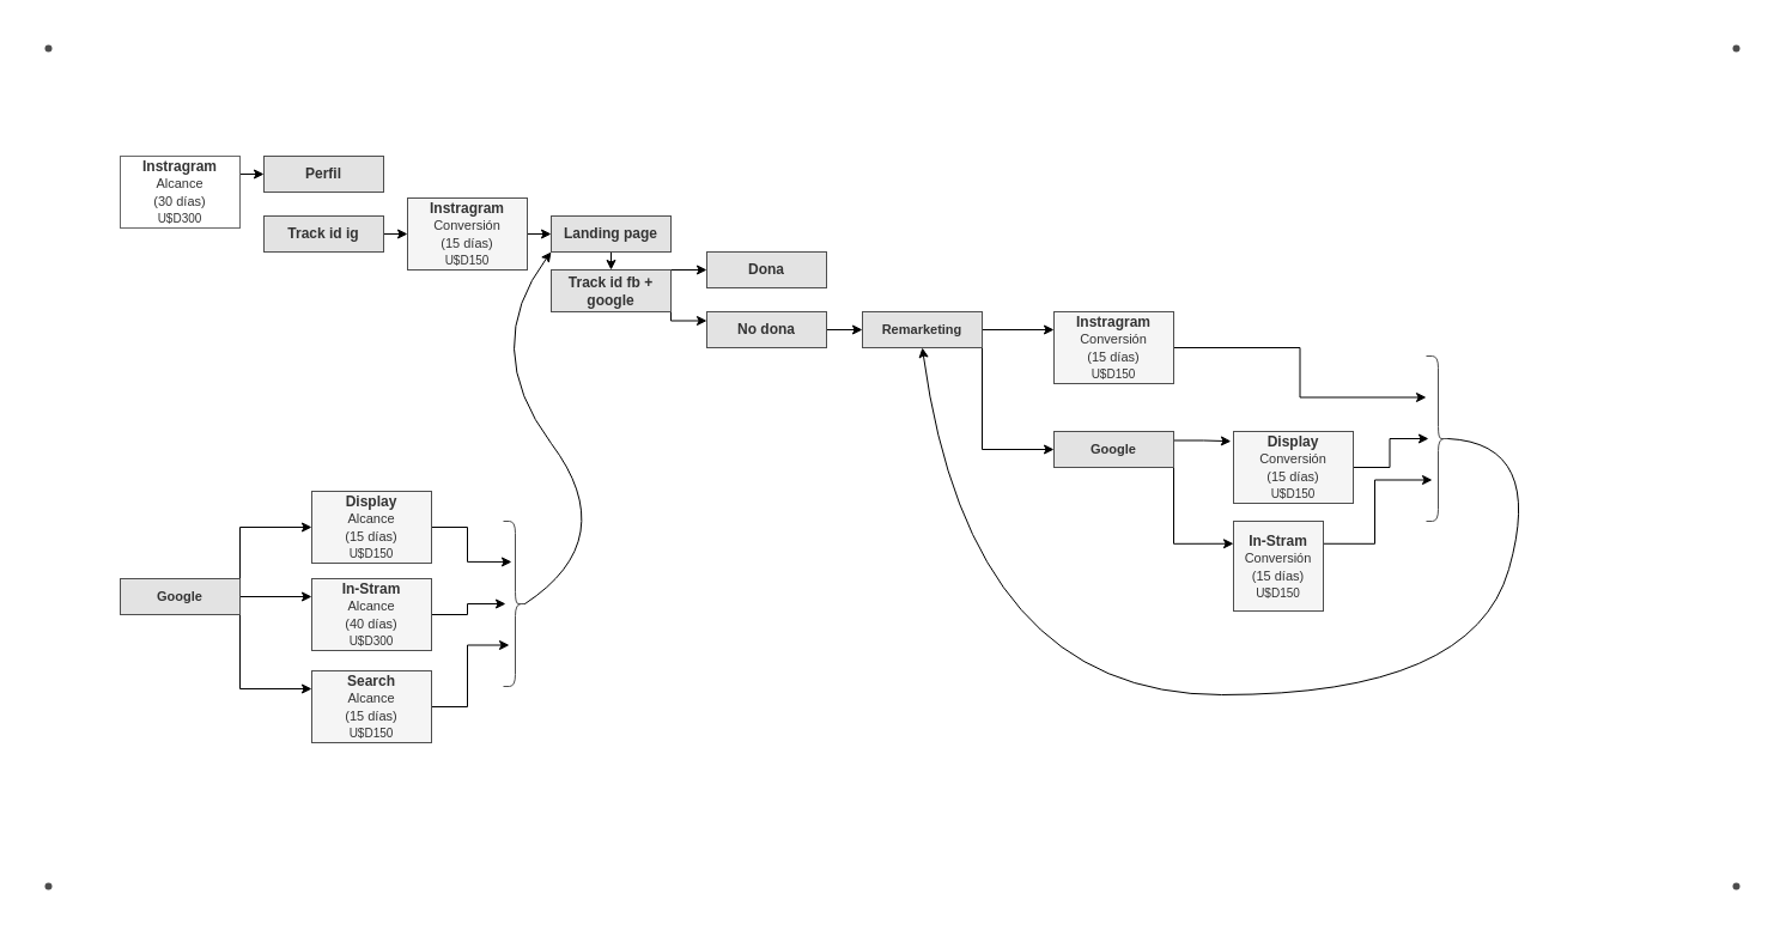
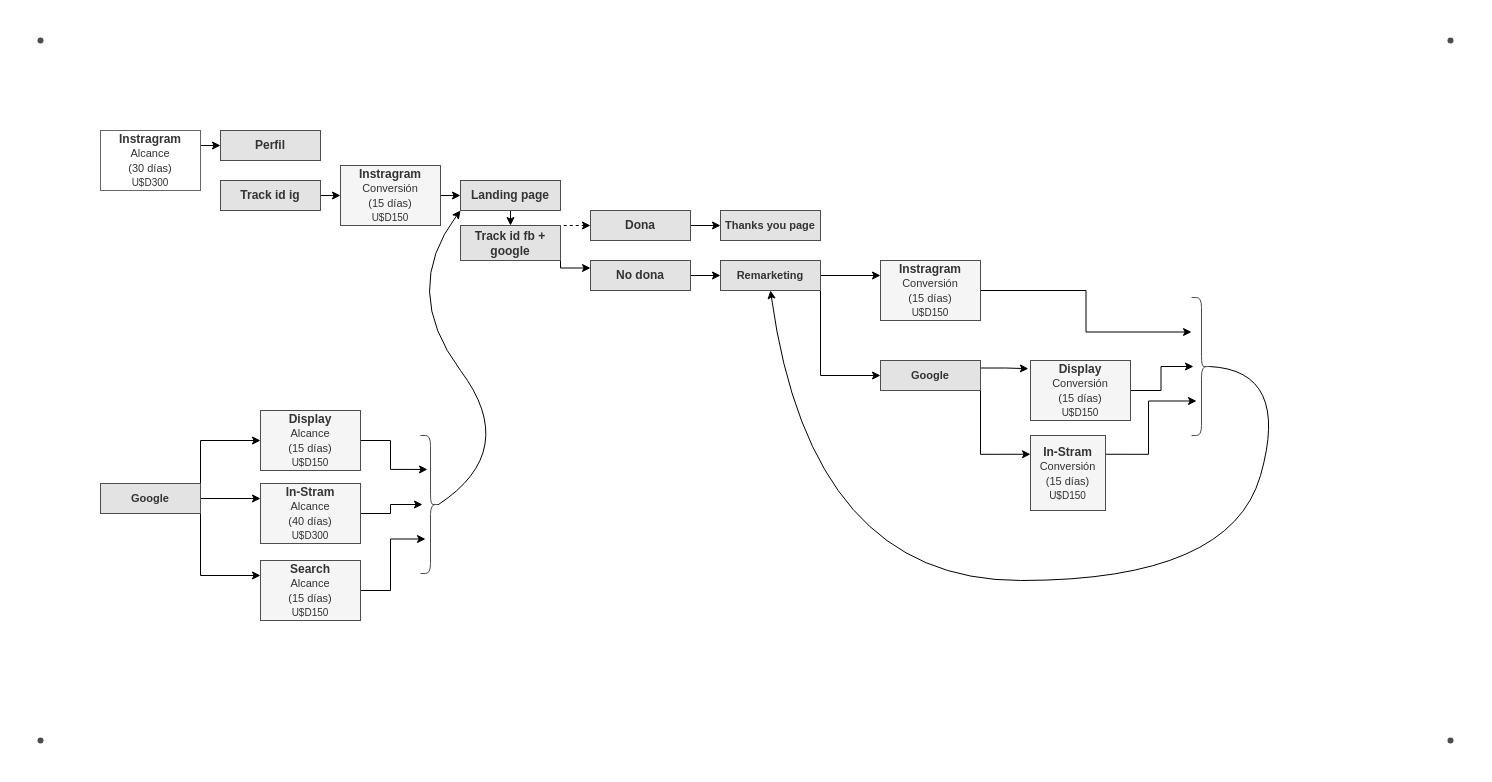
  <mxCell id="0" />
  <mxCell id="1" parent="0" />
  <mxCell id="2" style="edgeStyle=orthogonalEdgeStyle;rounded=0;orthogonalLoop=1;jettySize=auto;html=1;exitX=1;exitY=0.25;exitDx=0;exitDy=0;entryX=0;entryY=0.5;entryDx=0;entryDy=0;strokeColor=#000000;" parent="1" source="3" target="4" edge="1"><mxGeometry relative="1" as="geometry" /></mxCell>
  <mxCell id="3" value="&lt;b&gt;Instragram&lt;/b&gt;&lt;br&gt;&lt;font&gt;&lt;span style=&quot;font-size: 11px&quot;&gt;Alcance&lt;/span&gt;&lt;br&gt;&lt;span style=&quot;font-size: 11px&quot;&gt;(30 días)&lt;/span&gt;&lt;br&gt;&lt;font style=&quot;font-size: 10px&quot;&gt;U$D300&lt;/font&gt;&lt;br&gt;&lt;/font&gt;" style="rounded=0;whiteSpace=wrap;html=1;strokeColor=#666666;fontColor=#333333;fillColor=#FFFFFF;" parent="1" vertex="1"><mxGeometry x="100" y="130" width="100" height="60" as="geometry" /></mxCell>
  <mxCell id="4" value="&lt;font&gt;&lt;b&gt;Perfil&lt;/b&gt;&lt;br&gt;&lt;/font&gt;" style="rounded=0;whiteSpace=wrap;html=1;fontColor=#333333;strokeColor=#4D4D4D;fillColor=#E3E3E3;" parent="1" vertex="1"><mxGeometry x="220" y="130" width="100" height="30" as="geometry" /></mxCell>
  <mxCell id="5" style="edgeStyle=orthogonalEdgeStyle;rounded=0;orthogonalLoop=1;jettySize=auto;html=1;exitX=1;exitY=0.5;exitDx=0;exitDy=0;entryX=0;entryY=0.5;entryDx=0;entryDy=0;strokeColor=#000000;" parent="1" source="6" target="8" edge="1"><mxGeometry relative="1" as="geometry" /></mxCell>
  <mxCell id="6" value="&lt;font&gt;&lt;b&gt;Track id ig&lt;/b&gt;&lt;br&gt;&lt;/font&gt;" style="rounded=0;whiteSpace=wrap;html=1;fontColor=#333333;strokeColor=#4D4D4D;fillColor=#E3E3E3;" parent="1" vertex="1"><mxGeometry x="220" y="180" width="100" height="30" as="geometry" /></mxCell>
  <mxCell id="7" style="edgeStyle=orthogonalEdgeStyle;rounded=0;orthogonalLoop=1;jettySize=auto;html=1;exitX=1;exitY=0.5;exitDx=0;exitDy=0;entryX=0;entryY=0.5;entryDx=0;entryDy=0;strokeColor=#000000;" parent="1" source="8" target="10" edge="1"><mxGeometry relative="1" as="geometry" /></mxCell>
  <mxCell id="8" value="&lt;b&gt;Instragram&lt;/b&gt;&lt;br&gt;&lt;font&gt;&lt;span style=&quot;font-size: 11px&quot;&gt;Conversión&lt;/span&gt;&lt;br&gt;&lt;span style=&quot;font-size: 11px&quot;&gt;(15 días)&lt;/span&gt;&lt;br&gt;&lt;font style=&quot;font-size: 10px&quot;&gt;U$D150&lt;/font&gt;&lt;br&gt;&lt;/font&gt;" style="rounded=0;whiteSpace=wrap;html=1;fillColor=#f5f5f5;fontColor=#333333;strokeColor=#4D4D4D;" parent="1" vertex="1"><mxGeometry x="340" y="165" width="100" height="60" as="geometry" /></mxCell>
  <mxCell id="9" style="edgeStyle=orthogonalEdgeStyle;rounded=0;orthogonalLoop=1;jettySize=auto;html=1;exitX=0.5;exitY=1;exitDx=0;exitDy=0;entryX=0.5;entryY=0;entryDx=0;entryDy=0;strokeColor=#000000;" parent="1" source="10" target="13" edge="1"><mxGeometry relative="1" as="geometry" /></mxCell>
  <mxCell id="10" value="&lt;font&gt;&lt;b&gt;Landing page&lt;/b&gt;&lt;br&gt;&lt;/font&gt;" style="rounded=0;whiteSpace=wrap;html=1;fontColor=#333333;strokeColor=#4D4D4D;fillColor=#E3E3E3;" parent="1" vertex="1"><mxGeometry x="460" y="180" width="100" height="30" as="geometry" /></mxCell>
- <mxCell id="11" style="edgeStyle=orthogonalEdgeStyle;rounded=0;orthogonalLoop=1;jettySize=auto;html=1;exitX=1;exitY=0.25;exitDx=0;exitDy=0;entryX=0;entryY=0.5;entryDx=0;entryDy=0;strokeColor=#000000;" parent="1" source="13" target="15" edge="1"><mxGeometry relative="1" as="geometry"><Array as="points"><mxPoint x="560" y="225" /></Array></mxGeometry></mxCell>
+ <mxCell id="11" style="edgeStyle=orthogonalEdgeStyle;rounded=0;orthogonalLoop=1;jettySize=auto;html=1;exitX=1;exitY=0.25;exitDx=0;exitDy=0;entryX=0;entryY=0.5;entryDx=0;entryDy=0;strokeColor=#000000;dashed=1;" parent="1" source="13" target="15" edge="1"><mxGeometry relative="1" as="geometry"><Array as="points"><mxPoint x="560" y="225" /></Array></mxGeometry></mxCell>
  <mxCell id="12" style="edgeStyle=orthogonalEdgeStyle;rounded=0;orthogonalLoop=1;jettySize=auto;html=1;exitX=1;exitY=1;exitDx=0;exitDy=0;entryX=0;entryY=0.25;entryDx=0;entryDy=0;strokeColor=#000000;" parent="1" source="13" target="17" edge="1"><mxGeometry relative="1" as="geometry"><Array as="points"><mxPoint x="560" y="267" /></Array></mxGeometry></mxCell>
  <mxCell id="13" value="&lt;font&gt;&lt;b&gt;Track id fb + google&lt;/b&gt;&lt;br&gt;&lt;/font&gt;" style="rounded=0;whiteSpace=wrap;html=1;fontColor=#333333;strokeColor=#4D4D4D;fillColor=#E3E3E3;" parent="1" vertex="1"><mxGeometry x="460" y="225" width="100" height="35" as="geometry" /></mxCell>
+ <mxCell id="14" style="edgeStyle=orthogonalEdgeStyle;rounded=0;orthogonalLoop=1;jettySize=auto;html=1;exitX=1;exitY=0.5;exitDx=0;exitDy=0;entryX=0;entryY=0.5;entryDx=0;entryDy=0;strokeColor=#000000;" parent="1" source="15" target="18" edge="1"><mxGeometry relative="1" as="geometry" /></mxCell>
  <mxCell id="15" value="&lt;font&gt;&lt;b&gt;Dona&lt;/b&gt;&lt;br&gt;&lt;/font&gt;" style="rounded=0;whiteSpace=wrap;html=1;fontColor=#333333;strokeColor=#4D4D4D;fillColor=#E3E3E3;" parent="1" vertex="1"><mxGeometry x="590" y="210" width="100" height="30" as="geometry" /></mxCell>
  <mxCell id="16" style="edgeStyle=orthogonalEdgeStyle;rounded=0;orthogonalLoop=1;jettySize=auto;html=1;exitX=1;exitY=0.5;exitDx=0;exitDy=0;entryX=0;entryY=0.5;entryDx=0;entryDy=0;strokeColor=#000000;" parent="1" source="17" target="21" edge="1"><mxGeometry relative="1" as="geometry" /></mxCell>
  <mxCell id="17" value="&lt;font&gt;&lt;b&gt;No dona&lt;/b&gt;&lt;br&gt;&lt;/font&gt;" style="rounded=0;whiteSpace=wrap;html=1;fontColor=#333333;strokeColor=#4D4D4D;fillColor=#E3E3E3;" parent="1" vertex="1"><mxGeometry x="590" y="260" width="100" height="30" as="geometry" /></mxCell>
+ <mxCell id="18" value="&lt;font&gt;&lt;b&gt;&lt;font style=&quot;font-size: 11px&quot;&gt;Thanks you page&lt;/font&gt;&lt;/b&gt;&lt;br&gt;&lt;/font&gt;" style="rounded=0;whiteSpace=wrap;html=1;fontColor=#333333;strokeColor=#4D4D4D;fillColor=#E3E3E3;" parent="1" vertex="1"><mxGeometry x="720" y="210" width="100" height="30" as="geometry" /></mxCell>
  <mxCell id="19" style="edgeStyle=orthogonalEdgeStyle;rounded=0;orthogonalLoop=1;jettySize=auto;html=1;exitX=1;exitY=0.5;exitDx=0;exitDy=0;entryX=0;entryY=0.25;entryDx=0;entryDy=0;strokeColor=#000000;" parent="1" source="21" target="23" edge="1"><mxGeometry relative="1" as="geometry" /></mxCell>
  <mxCell id="20" style="edgeStyle=orthogonalEdgeStyle;rounded=0;orthogonalLoop=1;jettySize=auto;html=1;exitX=1;exitY=1;exitDx=0;exitDy=0;entryX=0;entryY=0.5;entryDx=0;entryDy=0;strokeColor=#000000;" parent="1" source="21" target="28" edge="1"><mxGeometry relative="1" as="geometry" /></mxCell>
  <mxCell id="21" value="&lt;font&gt;&lt;b&gt;&lt;font style=&quot;font-size: 11px&quot;&gt;Remarketing&lt;/font&gt;&lt;/b&gt;&lt;br&gt;&lt;/font&gt;" style="rounded=0;whiteSpace=wrap;html=1;fontColor=#333333;strokeColor=#4D4D4D;fillColor=#E3E3E3;" parent="1" vertex="1"><mxGeometry x="720" y="260" width="100" height="30" as="geometry" /></mxCell>
  <mxCell id="22" style="edgeStyle=orthogonalEdgeStyle;rounded=0;orthogonalLoop=1;jettySize=auto;html=1;exitX=1;exitY=0.5;exitDx=0;exitDy=0;entryX=1;entryY=0.75;entryDx=0;entryDy=0;strokeColor=#000000;" parent="1" source="23" target="32" edge="1"><mxGeometry relative="1" as="geometry" /></mxCell>
  <mxCell id="23" value="&lt;b&gt;Instragram&lt;/b&gt;&lt;br&gt;&lt;font&gt;&lt;span style=&quot;font-size: 11px&quot;&gt;Conversión&lt;/span&gt;&lt;br&gt;&lt;span style=&quot;font-size: 11px&quot;&gt;(15 días)&lt;/span&gt;&lt;br&gt;&lt;font style=&quot;font-size: 10px&quot;&gt;U$D150&lt;/font&gt;&lt;br&gt;&lt;/font&gt;" style="rounded=0;whiteSpace=wrap;html=1;fillColor=#f5f5f5;fontColor=#333333;strokeColor=#4D4D4D;" parent="1" vertex="1"><mxGeometry x="880" y="260" width="100" height="60" as="geometry" /></mxCell>
  <mxCell id="24" style="edgeStyle=orthogonalEdgeStyle;rounded=0;orthogonalLoop=1;jettySize=auto;html=1;exitX=1;exitY=0.5;exitDx=0;exitDy=0;entryX=0.9;entryY=0.5;entryDx=0;entryDy=0;entryPerimeter=0;strokeColor=#000000;" parent="1" source="25" target="32" edge="1"><mxGeometry relative="1" as="geometry" /></mxCell>
  <mxCell id="25" value="&lt;b&gt;Display&lt;/b&gt;&lt;br&gt;&lt;font&gt;&lt;span style=&quot;font-size: 11px&quot;&gt;Conversión&lt;/span&gt;&lt;br&gt;&lt;span style=&quot;font-size: 11px&quot;&gt;(15 días)&lt;/span&gt;&lt;br&gt;&lt;font style=&quot;font-size: 10px&quot;&gt;U$D150&lt;/font&gt;&lt;br&gt;&lt;/font&gt;" style="rounded=0;whiteSpace=wrap;html=1;fillColor=#f5f5f5;fontColor=#333333;strokeColor=#4D4D4D;" parent="1" vertex="1"><mxGeometry x="1030" y="360" width="100" height="60" as="geometry" /></mxCell>
  <mxCell id="26" style="edgeStyle=orthogonalEdgeStyle;rounded=0;orthogonalLoop=1;jettySize=auto;html=1;exitX=1;exitY=0.25;exitDx=0;exitDy=0;entryX=-0.021;entryY=0.136;entryDx=0;entryDy=0;entryPerimeter=0;strokeColor=#000000;" parent="1" source="28" target="25" edge="1"><mxGeometry relative="1" as="geometry" /></mxCell>
  <mxCell id="27" style="edgeStyle=orthogonalEdgeStyle;rounded=0;orthogonalLoop=1;jettySize=auto;html=1;exitX=1;exitY=1;exitDx=0;exitDy=0;entryX=0;entryY=0.25;entryDx=0;entryDy=0;strokeColor=#000000;" parent="1" source="28" target="30" edge="1"><mxGeometry relative="1" as="geometry" /></mxCell>
  <mxCell id="28" value="&lt;font&gt;&lt;b&gt;&lt;font style=&quot;font-size: 11px&quot;&gt;Google&lt;/font&gt;&lt;/b&gt;&lt;br&gt;&lt;/font&gt;" style="rounded=0;whiteSpace=wrap;html=1;fontColor=#333333;strokeColor=#4D4D4D;fillColor=#E3E3E3;" parent="1" vertex="1"><mxGeometry x="880" y="360" width="100" height="30" as="geometry" /></mxCell>
  <mxCell id="29" style="edgeStyle=orthogonalEdgeStyle;rounded=0;orthogonalLoop=1;jettySize=auto;html=1;exitX=1;exitY=0.25;exitDx=0;exitDy=0;entryX=0.75;entryY=0.25;entryDx=0;entryDy=0;entryPerimeter=0;strokeColor=#000000;" parent="1" source="30" target="32" edge="1"><mxGeometry relative="1" as="geometry" /></mxCell>
  <mxCell id="30" value="&lt;font&gt;&lt;b&gt;In-Stram&lt;br&gt;&lt;/b&gt;&lt;span style=&quot;font-size: 11px&quot;&gt;Conversión&lt;/span&gt;&lt;br&gt;&lt;span style=&quot;font-size: 11px&quot;&gt;(15 días)&lt;/span&gt;&lt;br&gt;&lt;font style=&quot;font-size: 10px&quot;&gt;U$D150&lt;/font&gt;&lt;br&gt;&lt;/font&gt;" style="rounded=0;whiteSpace=wrap;html=1;fillColor=#f5f5f5;fontColor=#333333;strokeColor=#4D4D4D;" parent="1" vertex="1"><mxGeometry x="1030" y="435" width="75" height="75" as="geometry" /></mxCell>
  <mxCell id="31" style="edgeStyle=orthogonalEdgeStyle;rounded=0;orthogonalLoop=1;jettySize=auto;html=1;exitX=0.1;exitY=0.5;exitDx=0;exitDy=0;exitPerimeter=0;strokeColor=#000000;entryX=0.1;entryY=0.5;entryDx=0;entryDy=0;entryPerimeter=0;" parent="1" source="32" target="32" edge="1"><mxGeometry relative="1" as="geometry"><mxPoint x="1207.931" y="367.483" as="targetPoint" /></mxGeometry></mxCell>
  <mxCell id="32" value="" style="shape=curlyBracket;whiteSpace=wrap;html=1;rounded=1;strokeColor=#4D4D4D;fillColor=#E3E3E3;gradientColor=none;rotation=-180;" parent="1" vertex="1"><mxGeometry x="1191" y="297" width="20" height="138" as="geometry" /></mxCell>
  <mxCell id="33" value="" style="curved=1;endArrow=classic;html=1;strokeColor=#000000;exitX=0.1;exitY=0.5;exitDx=0;exitDy=0;exitPerimeter=0;entryX=0.5;entryY=1;entryDx=0;entryDy=0;" parent="1" source="32" target="21" edge="1"><mxGeometry width="50" height="50" relative="1" as="geometry"><mxPoint x="1210" y="370" as="sourcePoint" /><mxPoint x="745" y="290" as="targetPoint" /><Array as="points"><mxPoint x="1290" y="370" /><mxPoint x="1230" y="580" /><mxPoint x="810" y="580" /></Array></mxGeometry></mxCell>
  <mxCell id="34" style="edgeStyle=orthogonalEdgeStyle;rounded=0;orthogonalLoop=1;jettySize=auto;html=1;exitX=1;exitY=0.5;exitDx=0;exitDy=0;entryX=0.65;entryY=0.754;entryDx=0;entryDy=0;entryPerimeter=0;strokeColor=#000000;" parent="1" source="35" target="44" edge="1"><mxGeometry relative="1" as="geometry" /></mxCell>
  <mxCell id="35" value="&lt;b&gt;Display&lt;/b&gt;&lt;br&gt;&lt;font&gt;&lt;span style=&quot;font-size: 11px&quot;&gt;Alcance&lt;/span&gt;&lt;br&gt;&lt;span style=&quot;font-size: 11px&quot;&gt;(15 días)&lt;/span&gt;&lt;br&gt;&lt;font style=&quot;font-size: 10px&quot;&gt;U$D150&lt;/font&gt;&lt;br&gt;&lt;/font&gt;" style="rounded=0;whiteSpace=wrap;html=1;fillColor=#f5f5f5;fontColor=#333333;strokeColor=#4D4D4D;" parent="1" vertex="1"><mxGeometry x="260" y="410" width="100" height="60" as="geometry" /></mxCell>
  <mxCell id="36" style="edgeStyle=orthogonalEdgeStyle;rounded=0;orthogonalLoop=1;jettySize=auto;html=1;exitX=1;exitY=0.5;exitDx=0;exitDy=0;entryX=0.9;entryY=0.5;entryDx=0;entryDy=0;entryPerimeter=0;strokeColor=#000000;" parent="1" source="37" target="44" edge="1"><mxGeometry relative="1" as="geometry" /></mxCell>
  <mxCell id="37" value="&lt;font&gt;&lt;b&gt;In-Stram&lt;br&gt;&lt;/b&gt;&lt;span style=&quot;font-size: 11px&quot;&gt;Alcance&lt;br&gt;&lt;/span&gt;&lt;span style=&quot;font-size: 11px&quot;&gt;(40 días)&lt;/span&gt;&lt;br&gt;&lt;font style=&quot;font-size: 10px&quot;&gt;U$D300&lt;/font&gt;&lt;br&gt;&lt;/font&gt;" style="rounded=0;whiteSpace=wrap;html=1;fillColor=#f5f5f5;fontColor=#333333;strokeColor=#4D4D4D;" parent="1" vertex="1"><mxGeometry x="260" y="483" width="100" height="60" as="geometry" /></mxCell>
  <mxCell id="38" style="edgeStyle=orthogonalEdgeStyle;rounded=0;orthogonalLoop=1;jettySize=auto;html=1;exitX=1;exitY=0.25;exitDx=0;exitDy=0;entryX=0;entryY=0.5;entryDx=0;entryDy=0;strokeColor=#000000;" parent="1" source="41" target="35" edge="1"><mxGeometry relative="1" as="geometry"><Array as="points"><mxPoint x="200" y="440" /></Array></mxGeometry></mxCell>
  <mxCell id="39" style="edgeStyle=orthogonalEdgeStyle;rounded=0;orthogonalLoop=1;jettySize=auto;html=1;exitX=1;exitY=0.5;exitDx=0;exitDy=0;entryX=0;entryY=0.25;entryDx=0;entryDy=0;strokeColor=#000000;" parent="1" source="41" target="37" edge="1"><mxGeometry relative="1" as="geometry" /></mxCell>
  <mxCell id="40" style="edgeStyle=orthogonalEdgeStyle;rounded=0;orthogonalLoop=1;jettySize=auto;html=1;exitX=1;exitY=1;exitDx=0;exitDy=0;entryX=0;entryY=0.25;entryDx=0;entryDy=0;strokeColor=#000000;" parent="1" source="41" target="43" edge="1"><mxGeometry relative="1" as="geometry" /></mxCell>
  <mxCell id="41" value="&lt;font&gt;&lt;b&gt;&lt;font style=&quot;font-size: 11px&quot;&gt;Google&lt;/font&gt;&lt;/b&gt;&lt;br&gt;&lt;/font&gt;" style="rounded=0;whiteSpace=wrap;html=1;fontColor=#333333;strokeColor=#4D4D4D;fillColor=#E3E3E3;" parent="1" vertex="1"><mxGeometry x="100" y="483" width="100" height="30" as="geometry" /></mxCell>
  <mxCell id="42" style="edgeStyle=orthogonalEdgeStyle;rounded=0;orthogonalLoop=1;jettySize=auto;html=1;exitX=1;exitY=0.5;exitDx=0;exitDy=0;entryX=0.75;entryY=0.25;entryDx=0;entryDy=0;entryPerimeter=0;strokeColor=#000000;" parent="1" source="43" target="44" edge="1"><mxGeometry relative="1" as="geometry" /></mxCell>
  <mxCell id="43" value="&lt;font&gt;&lt;b&gt;Search&lt;br&gt;&lt;/b&gt;&lt;span style=&quot;font-size: 11px&quot;&gt;Alcance&lt;br&gt;&lt;/span&gt;&lt;span style=&quot;font-size: 11px&quot;&gt;(15 días)&lt;/span&gt;&lt;br&gt;&lt;font style=&quot;font-size: 10px&quot;&gt;U$D150&lt;/font&gt;&lt;br&gt;&lt;/font&gt;" style="rounded=0;whiteSpace=wrap;html=1;fillColor=#f5f5f5;fontColor=#333333;strokeColor=#4D4D4D;" parent="1" vertex="1"><mxGeometry x="260" y="560" width="100" height="60" as="geometry" /></mxCell>
  <mxCell id="44" value="" style="shape=curlyBracket;whiteSpace=wrap;html=1;rounded=1;strokeColor=#4D4D4D;fillColor=#E3E3E3;gradientColor=none;rotation=-180;" parent="1" vertex="1"><mxGeometry x="420" y="435" width="20" height="138" as="geometry" /></mxCell>
  <mxCell id="45" value="" style="curved=1;endArrow=classic;html=1;strokeColor=#000000;exitX=0.1;exitY=0.5;exitDx=0;exitDy=0;exitPerimeter=0;entryX=0;entryY=1;entryDx=0;entryDy=0;" parent="1" source="44" target="10" edge="1"><mxGeometry width="50" height="50" relative="1" as="geometry"><mxPoint x="490" y="420" as="sourcePoint" /><mxPoint x="540" y="370" as="targetPoint" /><Array as="points"><mxPoint x="520" y="450" /><mxPoint x="400" y="290" /></Array></mxGeometry></mxCell>
  <mxCell id="46" value="" style="shape=waypoint;sketch=0;size=6;pointerEvents=1;points=[];fillColor=none;resizable=0;rotatable=0;perimeter=centerPerimeter;snapToPoint=1;strokeColor=#4D4D4D;fontSize=10;" parent="1" vertex="1"><mxGeometry x="20" y="20" width="40" height="40" as="geometry" /></mxCell>
  <mxCell id="47" value="" style="shape=waypoint;sketch=0;size=6;pointerEvents=1;points=[];fillColor=none;resizable=0;rotatable=0;perimeter=centerPerimeter;snapToPoint=1;strokeColor=#4D4D4D;fontSize=10;" parent="1" vertex="1"><mxGeometry x="20" y="720" width="40" height="40" as="geometry" /></mxCell>
  <mxCell id="48" value="" style="shape=waypoint;sketch=0;size=6;pointerEvents=1;points=[];fillColor=none;resizable=0;rotatable=0;perimeter=centerPerimeter;snapToPoint=1;strokeColor=#4D4D4D;fontSize=10;" parent="1" vertex="1"><mxGeometry x="1430" y="20" width="40" height="40" as="geometry" /></mxCell>
  <mxCell id="49" value="" style="shape=waypoint;sketch=0;size=6;pointerEvents=1;points=[];fillColor=none;resizable=0;rotatable=0;perimeter=centerPerimeter;snapToPoint=1;strokeColor=#4D4D4D;fontSize=10;" parent="1" vertex="1"><mxGeometry x="1430" y="720" width="40" height="40" as="geometry" /></mxCell>
